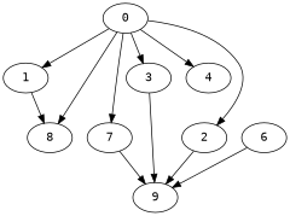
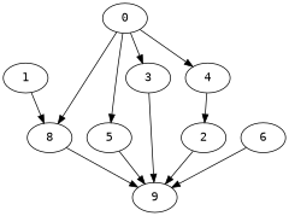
  digraph {
    "Duplicate states"=0
    GraphType=F_J
    "Max states in OPEN"=0
    Modes="120000ms; topo-ordered tasks, ; Pruning: task equivalence, fixed order ready list, ; F-value: ; Optimisation: best schedule length (SL) optimisation on equal, "
    NumberOfTasks=10
    "Pruned using list schedule length"=719
    "States removed from OPEN"=0
    TargetSystem="Homogeneous-4"
    "Time to schedule (ms)"=149
    "Total idle time"=77
    "Total schedule length"=64
    "Total sequential time"=64
    "Total states created"=990
    fontname="DejaVu Sans Mono"
    node [Processor=0 Weight=7 fontname="DejaVu Sans Mono"]
    edge [Weight=22 fontname="DejaVu Sans Mono"]
    0 ["Finish time"=8 "Start time"=0 Weight=8]
    1 ["Finish time"=10 "Start time"=8 Weight=2]
    8 ["Finish time"=23 "Start time"=16]
-   7 ["Finish time"=33 "Start time"=23 Weight=10]
+   7 ["Finish time"=33 "Start time"=23 Weight=10 label=5]
    3 ["Finish time"=40 "Start time"=33]
    4 ["Finish time"=47 "Start time"=40]
    2 ["Finish time"=56 "Start time"=53 Weight=3]
    6 ["Finish time"=16 "Start time"=10 Weight=6]
    9 ["Finish time"=64 "Start time"=56 Weight=8]
-   0 -> 1 [Weight=36]
    0 -> 8 [Weight=36]
    0 -> 7 [Weight=73]
    0 -> 3
    0 -> 4
-   0 -> 2 [Weight=73]
+   4 -> 2 [Weight=73]
    1 -> 8 [Weight=65]
+   8 -> 9 [Weight=44]
    7 -> 9 [Weight=29]
    3 -> 9
    2 -> 9
    6 -> 9 [Weight=51]
  }
